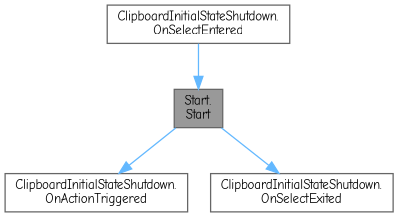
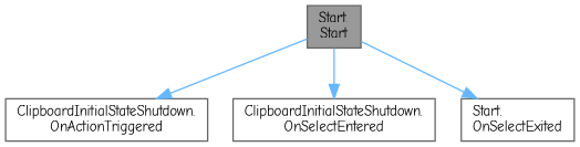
  digraph {
    fontname="Comic Neue"
    rankdir=TB
    node [color=grey40 fillcolor=white fontname="Comic Neue" fontsize=10 shape=box style=filled]
    edge [color=steelblue1 fontname="Comic Neue" fontsize=10 labelfontname=Helvetica labelfontsize=10 style=solid]
    n1 [color=gray40 fillcolor=grey60 fontcolor=black height=0.2 label="Start.\lStart" width=0.4]
    n2 [height=0.2 label="ClipboardInitialStateShutdown.\lOnActionTriggered" width=0.4]
    n3 [height=0.2 label="ClipboardInitialStateShutdown.\lOnSelectEntered" width=0.4]
-   n4 [height=0.2 label="ClipboardInitialStateShutdown.\lOnSelectExited" width=0.4]
+   n4 [height=0.2 label="Start.\lOnSelectExited" width=0.4]
    n1 -> n2
-   n3 -> n1
+   n1 -> n3
    n1 -> n4
  }
